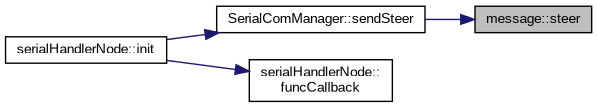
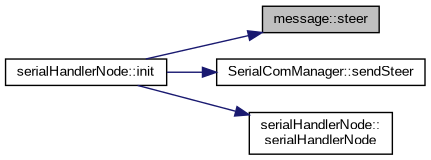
  digraph {
    fontname="Liberation Sans"
    rankdir=RL
    node [color=black fillcolor=white fontname="Liberation Sans" fontsize=10 shape=record style=filled]
    edge [color=midnightblue dir=back fontname="Liberation Sans" fontsize=10 labelfontname=Helvetica labelfontsize=10 style=solid]
    n1 [fillcolor=grey75 fontcolor=black height=0.2 label="message::steer" width=0.4]
    n2 [height=0.2 label="SerialComManager::sendSteer" width=0.4]
    n3 [height=0.2 label="serialHandlerNode::init" width=0.4]
-   n4 [height=0.2 label="serialHandlerNode::\lfuncCallback" width=0.4]
-   n1 -> n2
+   n4 [height=0.2 label="serialHandlerNode::\lserialHandlerNode" width=0.4]
+   n1 -> n3
    n2 -> n3
    n4 -> n3
  }
